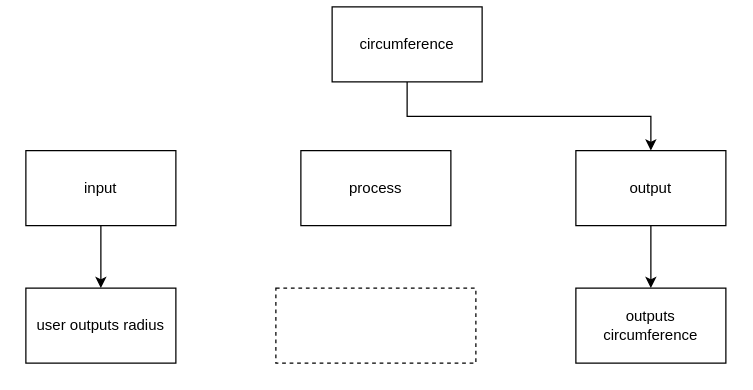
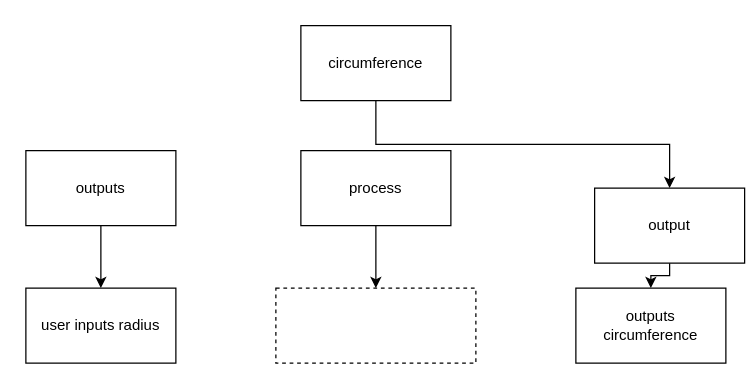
  <mxCell id="0" />
  <mxCell id="1" parent="0" />
  <mxCell id="2" style="edgeStyle=orthogonalEdgeStyle;shape=connector;rounded=0;html=1;exitX=0.5;exitY=1;exitDx=0;exitDy=0;labelBackgroundColor=default;fontFamily=Helvetica;fontSize=11;fontColor=#FFFFFF;endArrow=classic;strokeColor=default;" parent="1" source="3" target="9" edge="1"><mxGeometry relative="1" as="geometry" /></mxCell>
- <mxCell id="3" value="circumference" style="rounded=0;whiteSpace=wrap;html=1;" parent="1" vertex="1"><mxGeometry x="265" y="5" width="120" height="60" as="geometry" /></mxCell>
+ <mxCell id="3" value="circumference" style="rounded=0;whiteSpace=wrap;html=1;" parent="1" vertex="1"><mxGeometry x="240" y="20" width="120" height="60" as="geometry" /></mxCell>
  <mxCell id="4" style="edgeStyle=orthogonalEdgeStyle;shape=connector;rounded=0;html=1;exitX=0.5;exitY=1;exitDx=0;exitDy=0;labelBackgroundColor=default;fontFamily=Helvetica;fontSize=11;fontColor=#FFFFFF;endArrow=classic;strokeColor=default;" parent="1" source="5" target="10" edge="1"><mxGeometry relative="1" as="geometry" /></mxCell>
- <mxCell id="5" value="input" style="rounded=0;whiteSpace=wrap;html=1;" parent="1" vertex="1"><mxGeometry x="20" y="120" width="120" height="60" as="geometry" /></mxCell>
+ <mxCell id="5" value="outputs" style="rounded=0;whiteSpace=wrap;html=1;" parent="1" vertex="1"><mxGeometry x="20" y="120" width="120" height="60" as="geometry" /></mxCell>
+ <mxCell id="6" style="edgeStyle=none;html=1;exitX=0.5;exitY=1;exitDx=0;exitDy=0;entryX=0.5;entryY=0;entryDx=0;entryDy=0;fontColor=#FFFFFF;" parent="1" source="7" target="11" edge="1"><mxGeometry relative="1" as="geometry" /></mxCell>
  <mxCell id="7" value="process" style="rounded=0;whiteSpace=wrap;html=1;" parent="1" vertex="1"><mxGeometry x="240" y="120" width="120" height="60" as="geometry" /></mxCell>
  <mxCell id="8" style="edgeStyle=orthogonalEdgeStyle;shape=connector;rounded=0;html=1;exitX=0.5;exitY=1;exitDx=0;exitDy=0;labelBackgroundColor=default;fontFamily=Helvetica;fontSize=11;fontColor=#FFFFFF;endArrow=classic;strokeColor=default;" parent="1" source="9" target="12" edge="1"><mxGeometry relative="1" as="geometry" /></mxCell>
- <mxCell id="9" value="output" style="rounded=0;whiteSpace=wrap;html=1;" parent="1" vertex="1"><mxGeometry x="460" y="120" width="120" height="60" as="geometry" /></mxCell>
- <mxCell id="10" value="user outputs radius" style="rounded=0;whiteSpace=wrap;html=1;" parent="1" vertex="1"><mxGeometry x="20" y="230" width="120" height="60" as="geometry" /></mxCell>
+ <mxCell id="9" value="output" style="rounded=0;whiteSpace=wrap;html=1;" parent="1" vertex="1"><mxGeometry x="475" y="150" width="120" height="60" as="geometry" /></mxCell>
+ <mxCell id="10" value="user inputs radius" style="rounded=0;whiteSpace=wrap;html=1;" parent="1" vertex="1"><mxGeometry x="20" y="230" width="120" height="60" as="geometry" /></mxCell>
  <mxCell id="11" value="&lt;span style=&quot;font-family: &amp;#34;lato&amp;#34; , sans-serif ; font-size: 14.667px ; text-align: left&quot;&gt;&lt;font color=&quot;#ffffff&quot;&gt;calculate circumference = tau * radius&lt;/font&gt;&lt;/span&gt;" style="rounded=0;whiteSpace=wrap;html=1;dashed=1;" parent="1" vertex="1"><mxGeometry x="220" y="230" width="160" height="60" as="geometry" /></mxCell>
  <mxCell id="12" value="outputs circumference" style="rounded=0;whiteSpace=wrap;html=1;" parent="1" vertex="1"><mxGeometry x="460" y="230" width="120" height="60" as="geometry" /></mxCell>
